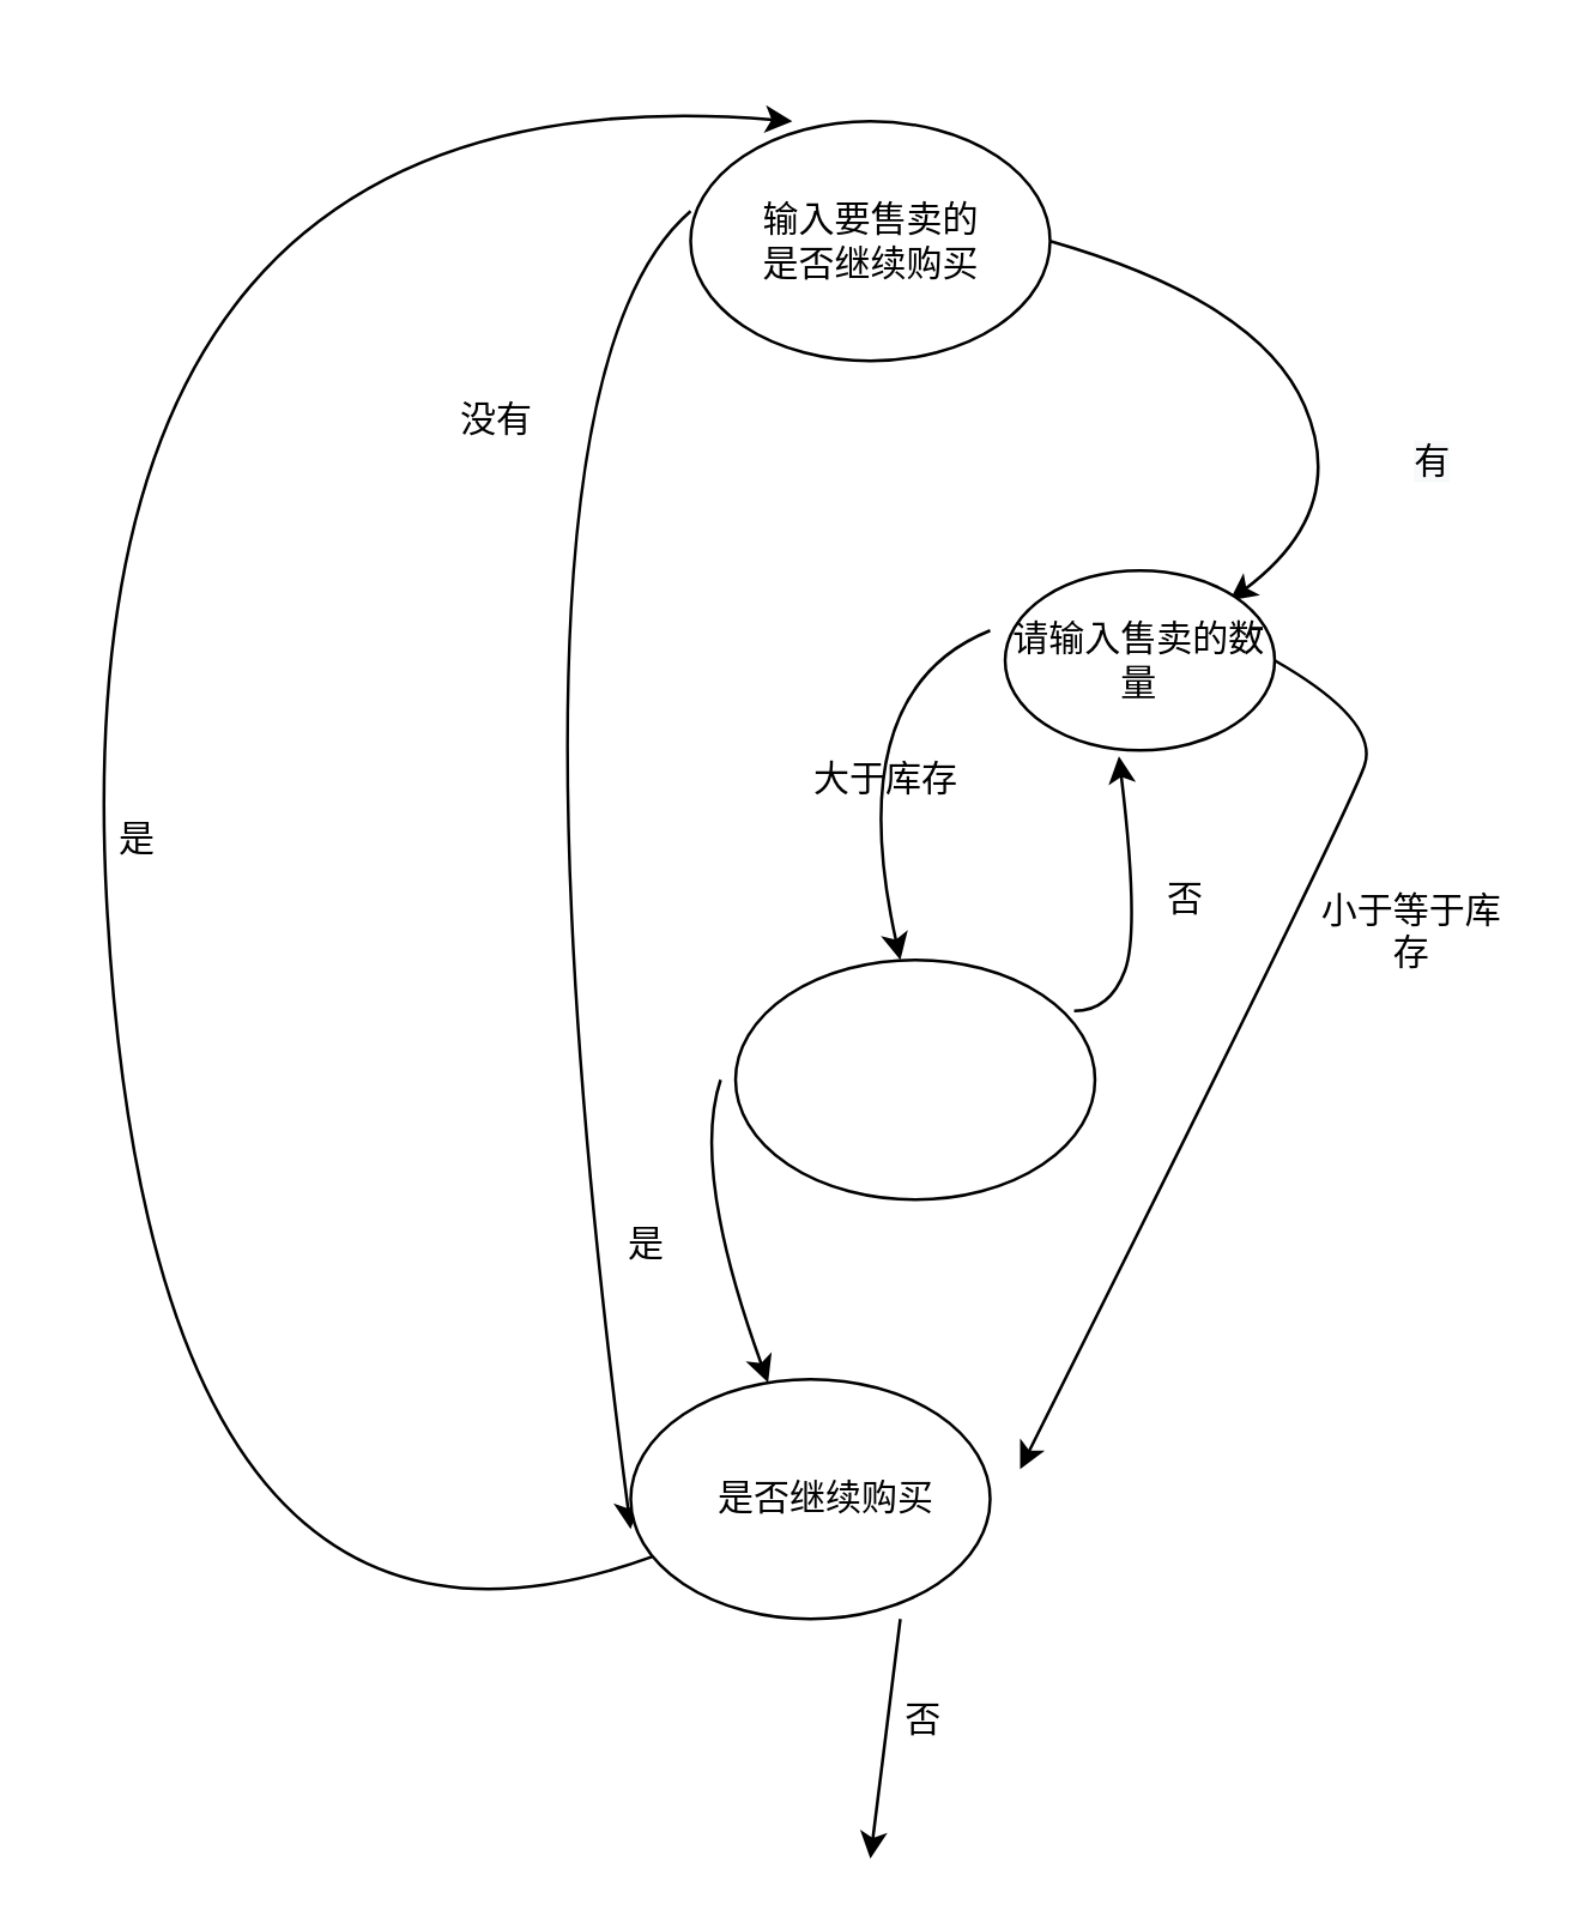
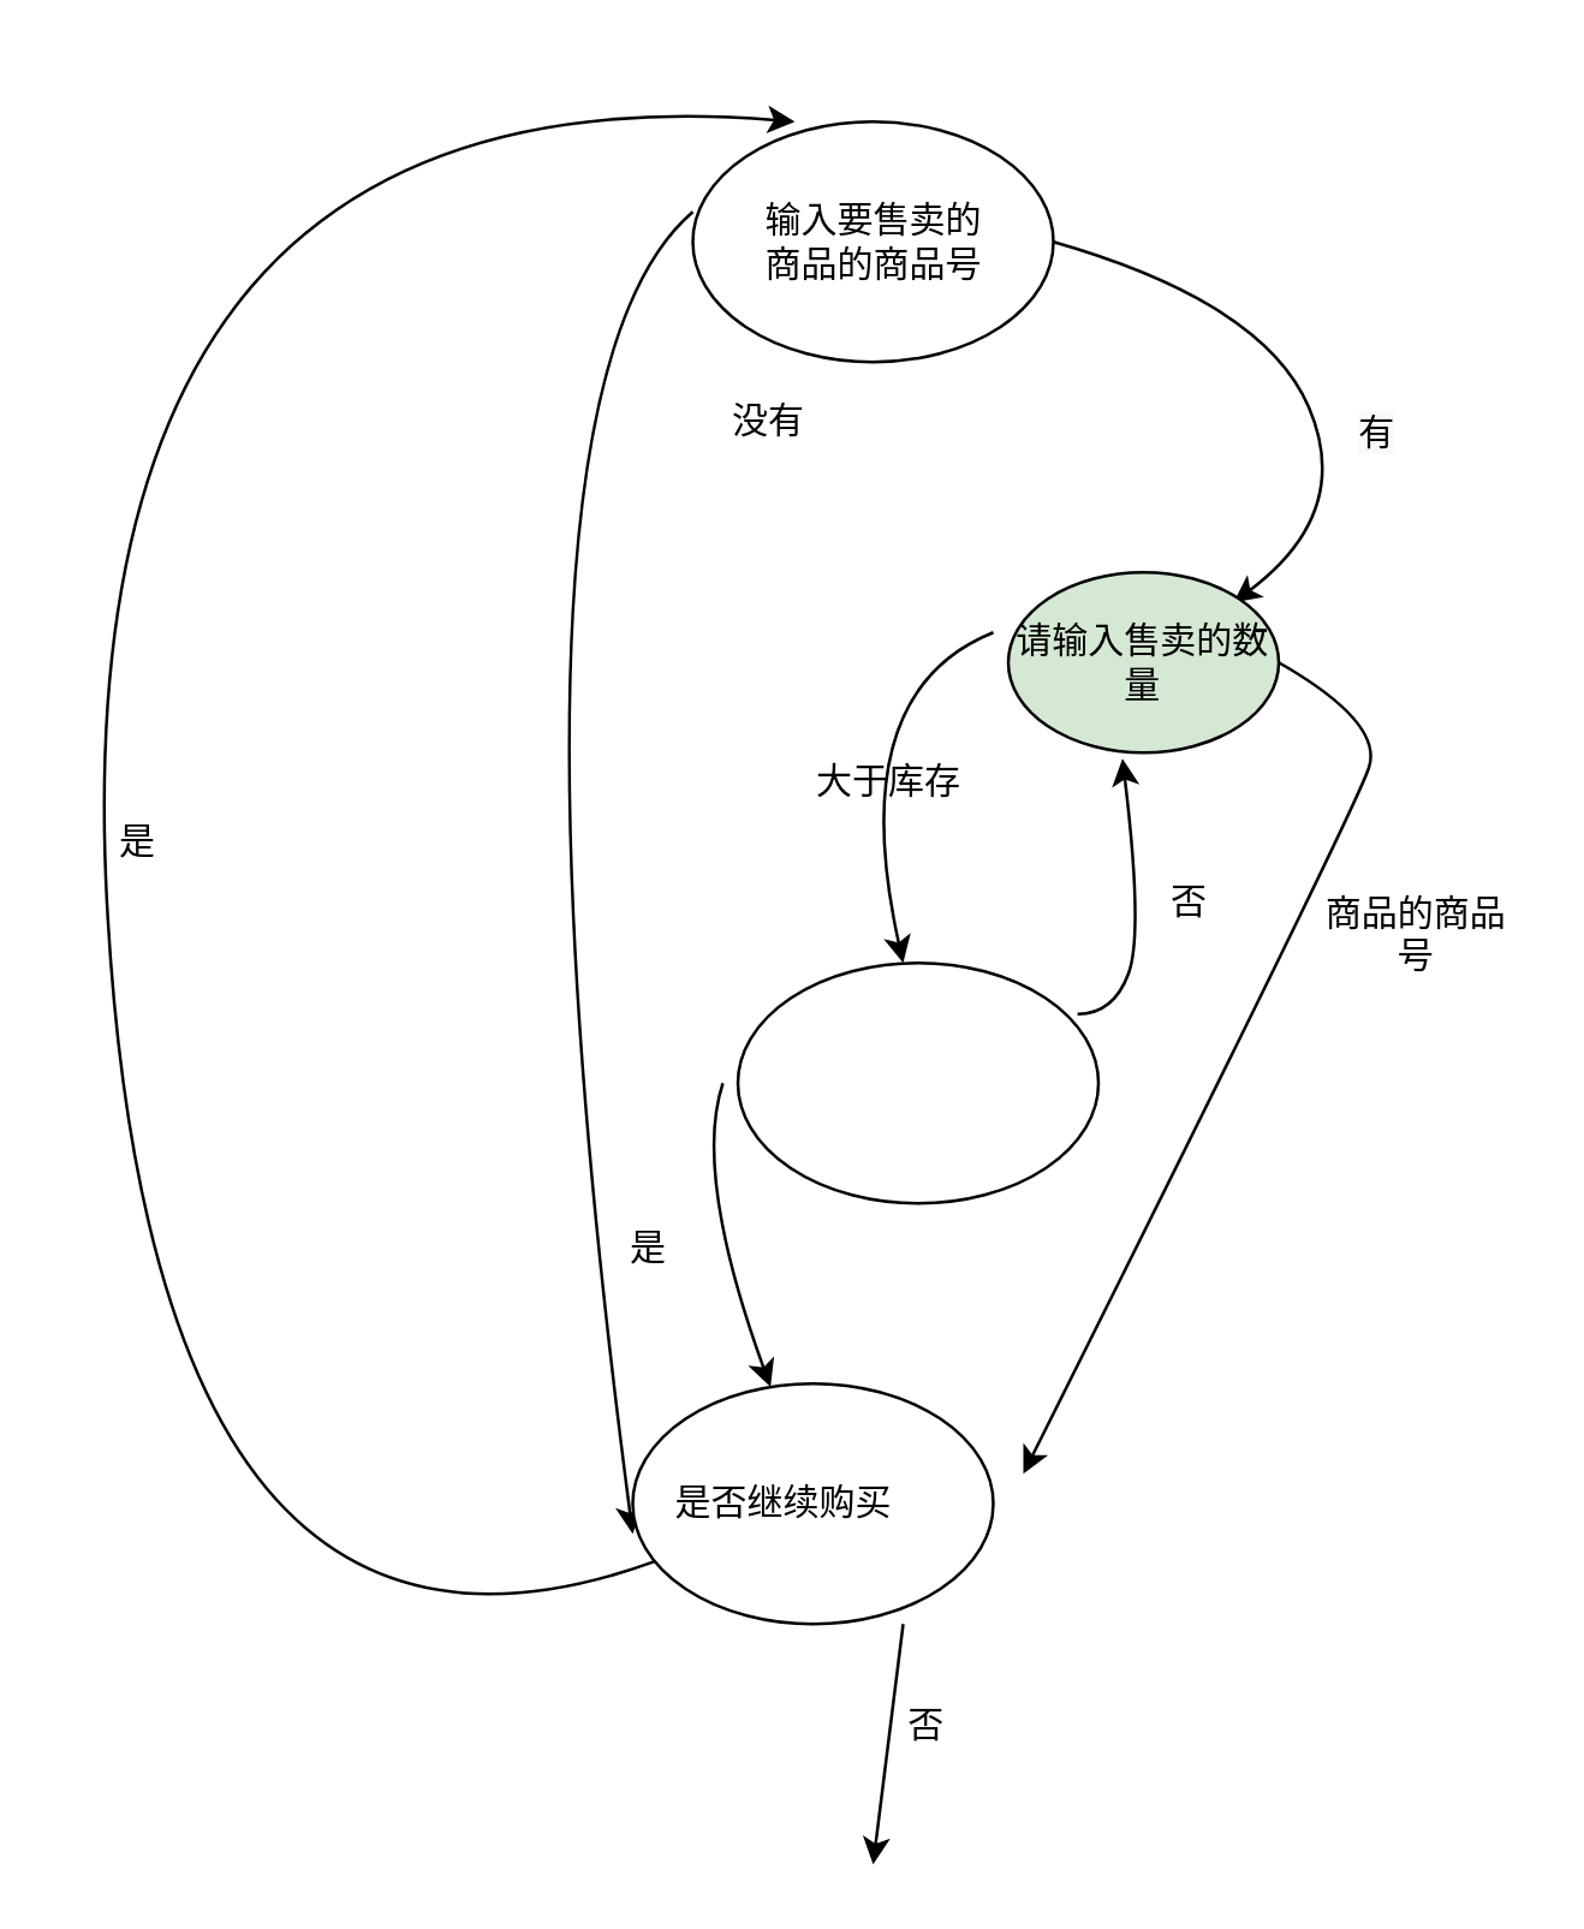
  <mxCell id="0" />
  <mxCell id="1" parent="0" />
  <mxCell id="2" value="" style="ellipse;whiteSpace=wrap;html=1;" vertex="1" parent="1"><mxGeometry x="230" y="40" width="120" height="80" as="geometry" /></mxCell>
- <mxCell id="3" value="输入要售卖的&lt;br&gt;是否继续购买" style="text;html=1;resizable=0;autosize=1;align=center;verticalAlign=middle;points=[];fillColor=none;strokeColor=none;rounded=0;" vertex="1" parent="1"><mxGeometry x="245" y="65" width="90" height="30" as="geometry" /></mxCell>
+ <mxCell id="3" value="输入要售卖的&lt;br&gt;商品的商品号" style="text;html=1;resizable=0;autosize=1;align=center;verticalAlign=middle;points=[];fillColor=none;strokeColor=none;rounded=0;" vertex="1" parent="1"><mxGeometry x="245" y="65" width="90" height="30" as="geometry" /></mxCell>
  <mxCell id="4" value="" style="curved=1;endArrow=classic;html=1;rounded=0;exitX=0;exitY=0.375;exitDx=0;exitDy=0;exitPerimeter=0;" edge="1" parent="1" source="2"><mxGeometry width="50" height="50" relative="1" as="geometry"><mxPoint x="270" y="400" as="sourcePoint" /><mxPoint x="210" y="510" as="targetPoint" /><Array as="points"><mxPoint x="160" y="130" /></Array></mxGeometry></mxCell>
  <mxCell id="5" value="" style="curved=1;endArrow=classic;html=1;rounded=0;exitX=1;exitY=0.5;exitDx=0;exitDy=0;" edge="1" parent="1" source="2"><mxGeometry width="50" height="50" relative="1" as="geometry"><mxPoint x="390" y="90" as="sourcePoint" /><mxPoint x="410" y="200" as="targetPoint" /><Array as="points"><mxPoint x="420" y="100" /><mxPoint x="450" y="170" /></Array></mxGeometry></mxCell>
- <mxCell id="6" value="没有" style="text;html=1;resizable=0;autosize=1;align=center;verticalAlign=middle;points=[];fillColor=none;strokeColor=none;rounded=0;" vertex="1" parent="1"><mxGeometry x="145" y="130" width="40" height="20" as="geometry" /></mxCell>
- <mxCell id="7" value="&lt;span style=&quot;color: rgb(0, 0, 0); font-family: helvetica; font-size: 12px; font-style: normal; font-weight: 400; letter-spacing: normal; text-align: center; text-indent: 0px; text-transform: none; word-spacing: 0px; background-color: rgb(248, 249, 250); display: inline; float: none;&quot;&gt;有&lt;/span&gt;" style="text;whiteSpace=wrap;html=1;" vertex="1" parent="1"><mxGeometry x="470" y="140" width="40" height="30" as="geometry" /></mxCell>
- <mxCell id="8" value="请输入售卖的数量" style="ellipse;whiteSpace=wrap;html=1;" vertex="1" parent="1"><mxGeometry x="335" y="190" width="90" height="60" as="geometry" /></mxCell>
+ <mxCell id="6" value="没有" style="text;html=1;resizable=0;autosize=1;align=center;verticalAlign=middle;points=[];fillColor=none;strokeColor=none;rounded=0;" vertex="1" parent="1"><mxGeometry x="235" y="130" width="40" height="20" as="geometry" /></mxCell>
+ <mxCell id="7" value="&lt;span style=&quot;color: rgb(0, 0, 0); font-family: helvetica; font-size: 12px; font-style: normal; font-weight: 400; letter-spacing: normal; text-align: center; text-indent: 0px; text-transform: none; word-spacing: 0px; background-color: rgb(248, 249, 250); display: inline; float: none;&quot;&gt;有&lt;/span&gt;" style="text;whiteSpace=wrap;html=1;" vertex="1" parent="1"><mxGeometry x="450" y="130" width="40" height="30" as="geometry" /></mxCell>
+ <mxCell id="8" value="请输入售卖的数量" style="ellipse;whiteSpace=wrap;html=1;fillColor=#d5e8d4;" vertex="1" parent="1"><mxGeometry x="335" y="190" width="90" height="60" as="geometry" /></mxCell>
  <mxCell id="9" value="大于库存" style="text;html=1;resizable=0;autosize=1;align=center;verticalAlign=middle;points=[];fillColor=none;strokeColor=none;rounded=0;" vertex="1" parent="1"><mxGeometry x="265" y="250" width="60" height="20" as="geometry" /></mxCell>
- <mxCell id="10" value="&lt;div style=&quot;text-align: center&quot;&gt;&lt;span&gt;&lt;font face=&quot;helvetica&quot;&gt;小于等于库存&lt;/font&gt;&lt;/span&gt;&lt;/div&gt;" style="text;whiteSpace=wrap;html=1;" vertex="1" parent="1"><mxGeometry x="435" y="290" width="70" height="30" as="geometry" /></mxCell>
+ <mxCell id="10" value="&lt;div style=&quot;text-align: center&quot;&gt;&lt;span&gt;&lt;font face=&quot;helvetica&quot;&gt;商品的商品号&lt;/font&gt;&lt;/span&gt;&lt;/div&gt;" style="text;whiteSpace=wrap;html=1;" vertex="1" parent="1"><mxGeometry x="435" y="290" width="70" height="30" as="geometry" /></mxCell>
  <mxCell id="11" value="" style="curved=1;endArrow=classic;html=1;rounded=0;" edge="1" parent="1"><mxGeometry width="50" height="50" relative="1" as="geometry"><mxPoint x="330" y="210" as="sourcePoint" /><mxPoint x="300" y="320" as="targetPoint" /><Array as="points"><mxPoint x="280" y="230" /></Array></mxGeometry></mxCell>
  <mxCell id="12" value="" style="curved=1;endArrow=classic;html=1;rounded=0;exitX=1;exitY=0.5;exitDx=0;exitDy=0;" edge="1" parent="1" source="8"><mxGeometry width="50" height="50" relative="1" as="geometry"><mxPoint x="430" y="260" as="sourcePoint" /><mxPoint x="340" y="490" as="targetPoint" /><Array as="points"><mxPoint x="460" y="240" /><mxPoint x="450" y="270" /></Array></mxGeometry></mxCell>
  <mxCell id="13" value="" style="ellipse;whiteSpace=wrap;html=1;" vertex="1" parent="1"><mxGeometry x="245" y="320" width="120" height="80" as="geometry" /></mxCell>
  <mxCell id="14" value="" style="curved=1;endArrow=classic;html=1;rounded=0;exitX=0.942;exitY=0.213;exitDx=0;exitDy=0;exitPerimeter=0;entryX=0.422;entryY=1.033;entryDx=0;entryDy=0;entryPerimeter=0;" edge="1" parent="1" source="13" target="8"><mxGeometry width="50" height="50" relative="1" as="geometry"><mxPoint x="350" y="430" as="sourcePoint" /><mxPoint x="358" y="440" as="targetPoint" /><Array as="points"><mxPoint x="370" y="337" /><mxPoint x="380" y="310" /></Array></mxGeometry></mxCell>
  <mxCell id="15" value="" style="curved=1;endArrow=classic;html=1;rounded=0;" edge="1" parent="1" target="18"><mxGeometry width="50" height="50" relative="1" as="geometry"><mxPoint x="240" y="360" as="sourcePoint" /><mxPoint x="270" y="500" as="targetPoint" /><Array as="points"><mxPoint x="230" y="390" /></Array></mxGeometry></mxCell>
  <mxCell id="16" value="是" style="text;html=1;resizable=0;autosize=1;align=center;verticalAlign=middle;points=[];fillColor=none;strokeColor=none;rounded=0;" vertex="1" parent="1"><mxGeometry x="200" y="405" width="30" height="20" as="geometry" /></mxCell>
  <mxCell id="17" value="否" style="text;html=1;resizable=0;autosize=1;align=center;verticalAlign=middle;points=[];fillColor=none;strokeColor=none;rounded=0;" vertex="1" parent="1"><mxGeometry x="380" y="290" width="30" height="20" as="geometry" /></mxCell>
  <mxCell id="18" value="" style="ellipse;whiteSpace=wrap;html=1;" vertex="1" parent="1"><mxGeometry x="210" y="460" width="120" height="80" as="geometry" /></mxCell>
- <mxCell id="19" value="是否继续购买" style="text;html=1;resizable=0;autosize=1;align=center;verticalAlign=middle;points=[];fillColor=none;strokeColor=none;rounded=0;" vertex="1" parent="1"><mxGeometry x="230" y="490" width="90" height="20" as="geometry" /></mxCell>
+ <mxCell id="19" value="是否继续购买" style="text;html=1;resizable=0;autosize=1;align=center;verticalAlign=middle;points=[];fillColor=none;strokeColor=none;rounded=0;" vertex="1" parent="1"><mxGeometry x="215" y="490" width="90" height="20" as="geometry" /></mxCell>
  <mxCell id="20" value="" style="endArrow=classic;html=1;rounded=0;exitX=0.75;exitY=1;exitDx=0;exitDy=0;exitPerimeter=0;" edge="1" parent="1" source="18"><mxGeometry width="50" height="50" relative="1" as="geometry"><mxPoint x="270" y="420" as="sourcePoint" /><mxPoint x="290" y="620" as="targetPoint" /><Array as="points" /></mxGeometry></mxCell>
  <mxCell id="21" value="" style="curved=1;endArrow=classic;html=1;rounded=0;entryX=0.283;entryY=0;entryDx=0;entryDy=0;entryPerimeter=0;" edge="1" parent="1" source="18" target="2"><mxGeometry width="50" height="50" relative="1" as="geometry"><mxPoint x="200" y="540" as="sourcePoint" /><mxPoint x="260" y="30" as="targetPoint" /><Array as="points"><mxPoint x="50" y="580" /><mxPoint x="20" y="20" /></Array></mxGeometry></mxCell>
  <mxCell id="22" value="是" style="text;html=1;resizable=0;autosize=1;align=center;verticalAlign=middle;points=[];fillColor=none;strokeColor=none;rounded=0;" vertex="1" parent="1"><mxGeometry x="30" y="270" width="30" height="20" as="geometry" /></mxCell>
  <mxCell id="23" value="&lt;div style=&quot;text-align: center&quot;&gt;&lt;span&gt;&lt;font face=&quot;helvetica&quot;&gt;否&lt;/font&gt;&lt;/span&gt;&lt;/div&gt;" style="text;whiteSpace=wrap;html=1;" vertex="1" parent="1"><mxGeometry x="300" y="560" width="40" height="30" as="geometry" /></mxCell>
